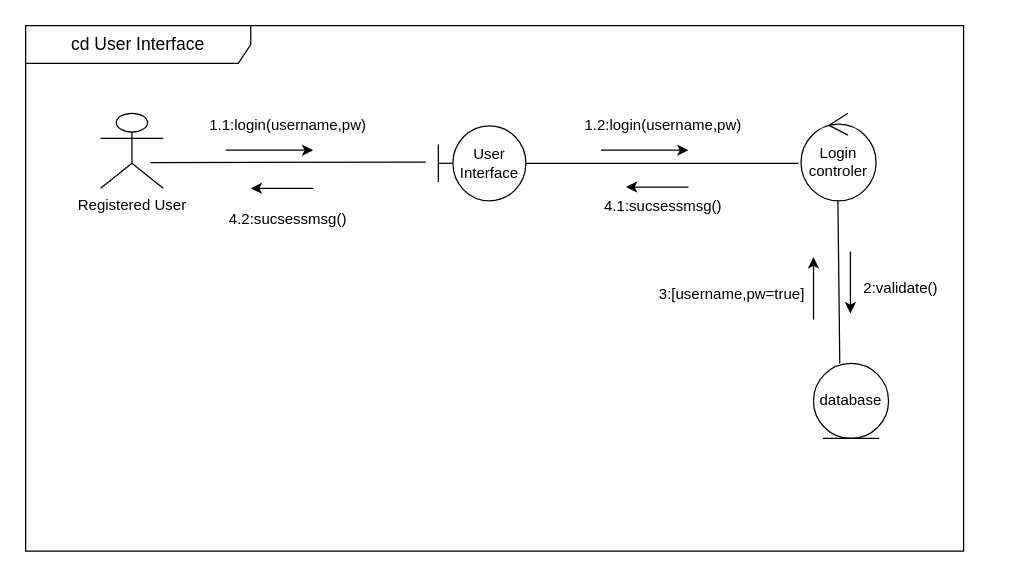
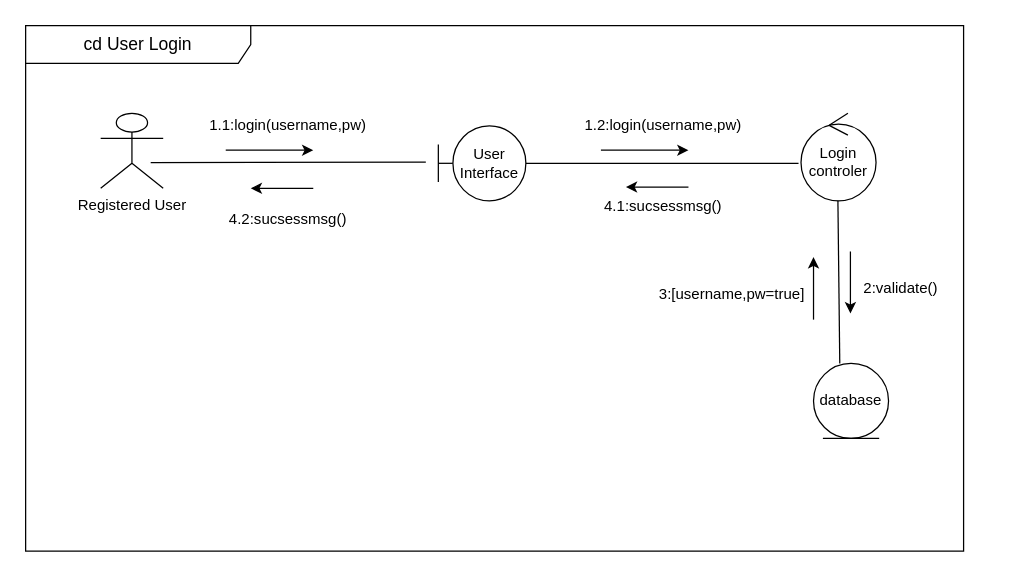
  <mxCell id="0" />
  <mxCell id="1" parent="0" />
  <mxCell id="2" value="Registered User" style="shape=umlActor;verticalLabelPosition=bottom;verticalAlign=top;html=1;outlineConnect=0;" vertex="1" parent="1"><mxGeometry x="80" y="90" width="50" height="60" as="geometry" /></mxCell>
  <mxCell id="3" value="User Interface" style="shape=umlBoundary;whiteSpace=wrap;html=1;" vertex="1" parent="1"><mxGeometry x="350" y="100" width="70" height="60" as="geometry" /></mxCell>
  <mxCell id="4" value="Login controler" style="ellipse;shape=umlControl;whiteSpace=wrap;html=1;" vertex="1" parent="1"><mxGeometry x="640" y="90" width="60" height="70" as="geometry" /></mxCell>
  <mxCell id="5" value="database" style="ellipse;shape=umlEntity;whiteSpace=wrap;html=1;" vertex="1" parent="1"><mxGeometry x="650" y="290" width="60" height="60" as="geometry" /></mxCell>
  <mxCell id="6" value="" style="endArrow=none;html=1;" edge="1" parent="1"><mxGeometry width="50" height="50" relative="1" as="geometry"><mxPoint x="120" y="129.5" as="sourcePoint" /><mxPoint x="340" y="129" as="targetPoint" /></mxGeometry></mxCell>
  <mxCell id="7" value="" style="endArrow=none;html=1;entryX=-0.033;entryY=0.571;entryDx=0;entryDy=0;entryPerimeter=0;" edge="1" parent="1" target="4"><mxGeometry width="50" height="50" relative="1" as="geometry"><mxPoint x="420" y="130.02" as="sourcePoint" /><mxPoint x="649.02" y="129.5" as="targetPoint" /></mxGeometry></mxCell>
  <mxCell id="8" value="" style="endArrow=none;html=1;entryX=0.35;entryY=0;entryDx=0;entryDy=0;entryPerimeter=0;" edge="1" parent="1" target="5"><mxGeometry width="50" height="50" relative="1" as="geometry"><mxPoint x="669.5" y="160" as="sourcePoint" /><mxPoint x="669.52" y="249.95" as="targetPoint" /></mxGeometry></mxCell>
  <mxCell id="9" value="1.1:login(username,pw)" style="text;html=1;strokeColor=none;fillColor=none;align=center;verticalAlign=middle;whiteSpace=wrap;rounded=0;" vertex="1" parent="1"><mxGeometry x="150" y="90" width="160" height="20" as="geometry" /></mxCell>
  <mxCell id="10" value="1.2:login(username,pw)" style="text;html=1;strokeColor=none;fillColor=none;align=center;verticalAlign=middle;whiteSpace=wrap;rounded=0;" vertex="1" parent="1"><mxGeometry x="450" y="90" width="160" height="20" as="geometry" /></mxCell>
  <mxCell id="11" value="" style="endArrow=classic;html=1;" edge="1" parent="1"><mxGeometry width="50" height="50" relative="1" as="geometry"><mxPoint x="180" y="119.5" as="sourcePoint" /><mxPoint x="250" y="119.5" as="targetPoint" /></mxGeometry></mxCell>
  <mxCell id="12" value="" style="endArrow=classic;html=1;" edge="1" parent="1"><mxGeometry width="50" height="50" relative="1" as="geometry"><mxPoint x="480" y="119.5" as="sourcePoint" /><mxPoint x="550" y="119.5" as="targetPoint" /></mxGeometry></mxCell>
  <mxCell id="13" value="" style="endArrow=classic;html=1;" edge="1" parent="1"><mxGeometry width="50" height="50" relative="1" as="geometry"><mxPoint x="679.5" y="200.5" as="sourcePoint" /><mxPoint x="679.5" y="250" as="targetPoint" /></mxGeometry></mxCell>
  <mxCell id="14" value="2:validate()" style="text;html=1;strokeColor=none;fillColor=none;align=center;verticalAlign=middle;whiteSpace=wrap;rounded=0;" vertex="1" parent="1"><mxGeometry x="640" y="220" width="160" height="20" as="geometry" /></mxCell>
  <mxCell id="15" value="" style="endArrow=classic;html=1;" edge="1" parent="1"><mxGeometry width="50" height="50" relative="1" as="geometry"><mxPoint x="650" y="255" as="sourcePoint" /><mxPoint x="650" y="205" as="targetPoint" /></mxGeometry></mxCell>
  <mxCell id="16" value="3:[username,pw=true]" style="text;html=1;strokeColor=none;fillColor=none;align=center;verticalAlign=middle;whiteSpace=wrap;rounded=0;" vertex="1" parent="1"><mxGeometry x="520" y="220" width="130" height="30" as="geometry" /></mxCell>
  <mxCell id="17" value="" style="endArrow=classic;html=1;" edge="1" parent="1"><mxGeometry width="50" height="50" relative="1" as="geometry"><mxPoint x="550" y="149" as="sourcePoint" /><mxPoint x="500" y="149" as="targetPoint" /></mxGeometry></mxCell>
  <mxCell id="18" value="" style="endArrow=classic;html=1;" edge="1" parent="1"><mxGeometry width="50" height="50" relative="1" as="geometry"><mxPoint x="250" y="150" as="sourcePoint" /><mxPoint x="200" y="150" as="targetPoint" /></mxGeometry></mxCell>
  <mxCell id="19" value="4.1:sucsessmsg()" style="text;html=1;strokeColor=none;fillColor=none;align=center;verticalAlign=middle;whiteSpace=wrap;rounded=0;" vertex="1" parent="1"><mxGeometry x="465" y="150" width="130" height="30" as="geometry" /></mxCell>
  <mxCell id="20" value="4.2:sucsessmsg()" style="text;html=1;strokeColor=none;fillColor=none;align=center;verticalAlign=middle;whiteSpace=wrap;rounded=0;" vertex="1" parent="1"><mxGeometry x="165" y="160" width="130" height="30" as="geometry" /></mxCell>
- <mxCell id="21" value="&lt;font style=&quot;font-size: 14px&quot;&gt;cd User Interface&lt;/font&gt;" style="shape=umlFrame;whiteSpace=wrap;html=1;width=180;height=30;" vertex="1" parent="1"><mxGeometry x="20" y="20" width="750" height="420" as="geometry" /></mxCell>
+ <mxCell id="21" value="&lt;font style=&quot;font-size: 14px&quot;&gt;cd User Login&lt;/font&gt;" style="shape=umlFrame;whiteSpace=wrap;html=1;width=180;height=30;" vertex="1" parent="1"><mxGeometry x="20" y="20" width="750" height="420" as="geometry" /></mxCell>
